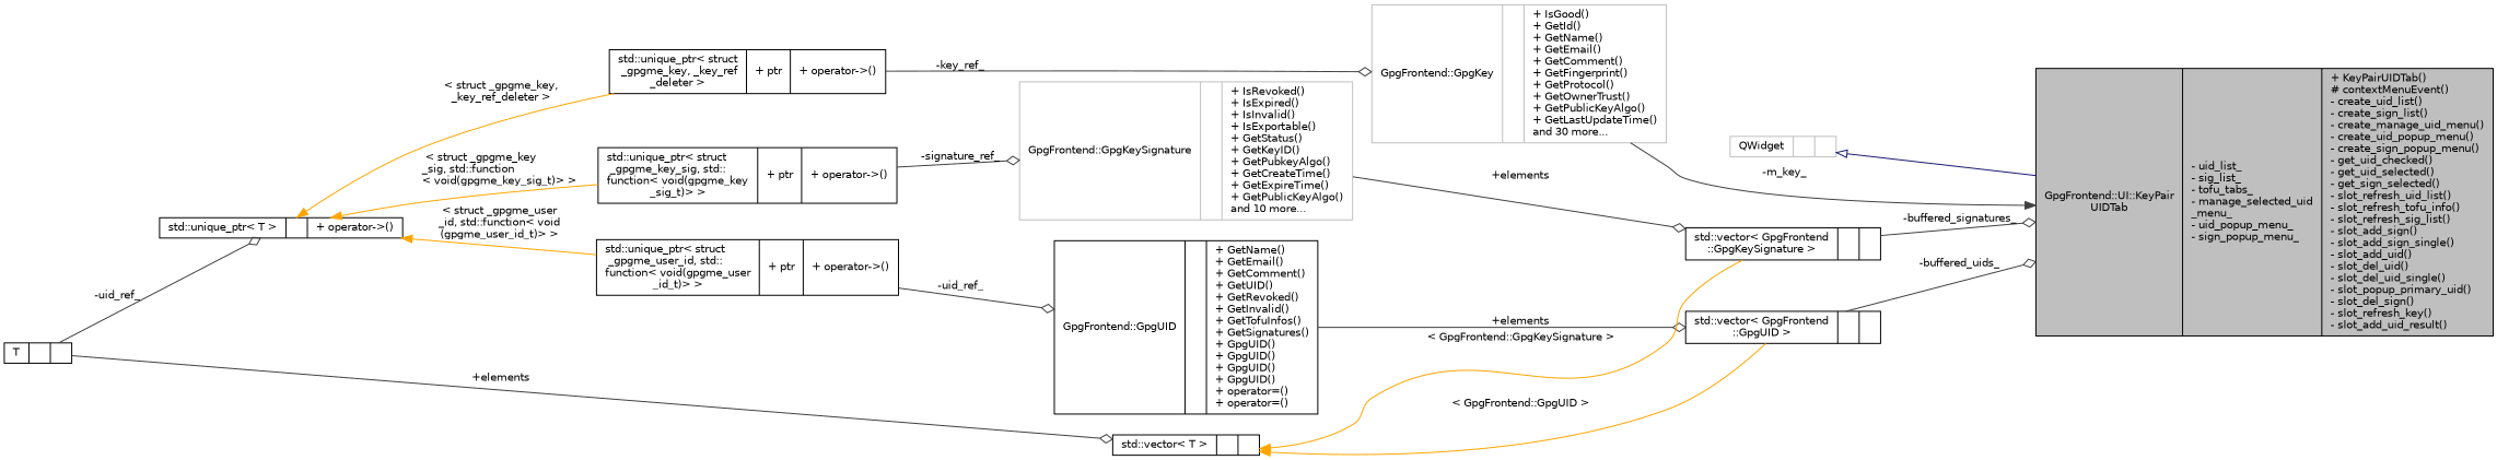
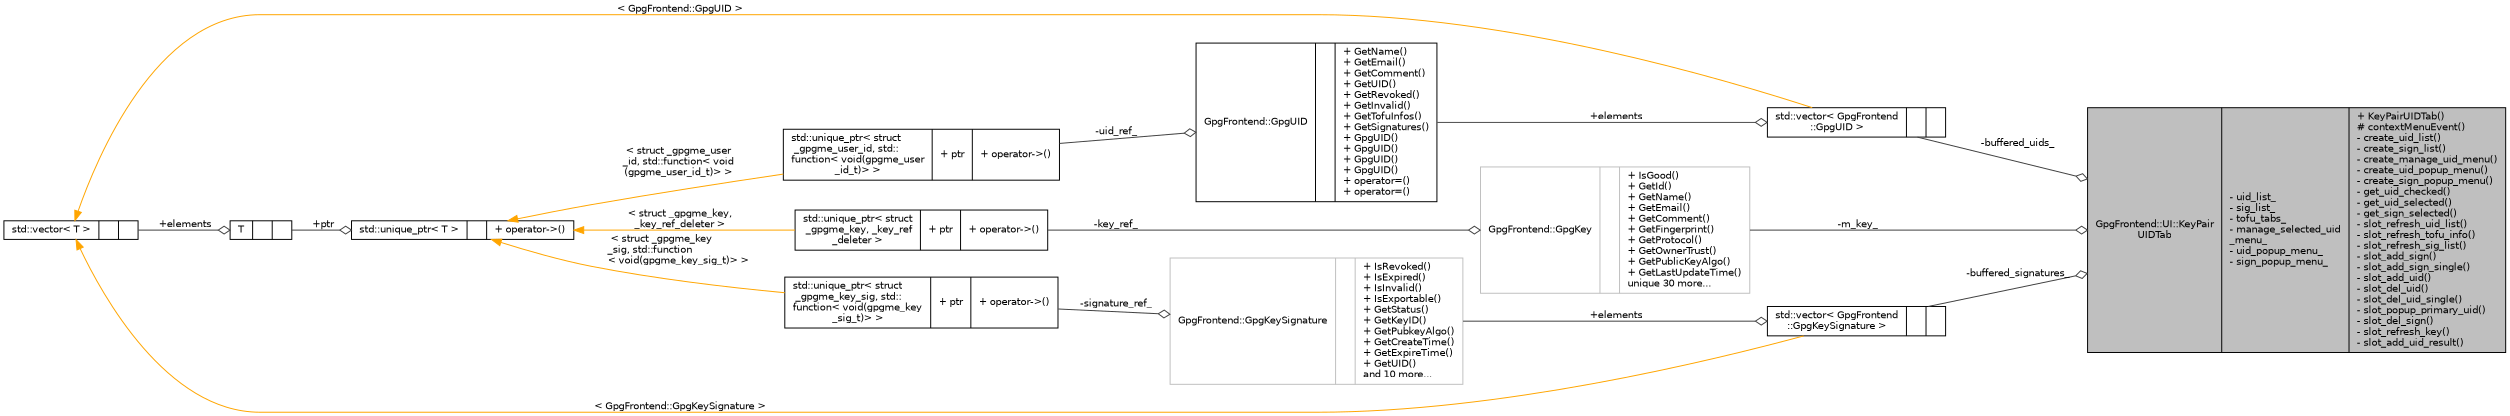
  digraph {
    rankdir=LR
    node [color=black fillcolor=white fontname=Helvetica fontsize=10 shape=record style=filled]
    edge [color=grey25 fontname=Helvetica fontsize=10 labelfontname=Helvetica labelfontsize=10 style=solid arrowhead=odiamond]
    n1 [fillcolor=grey75 fontcolor=black height=0.2 label="{GpgFrontend::UI::KeyPair\lUIDTab\n|- uid_list_\l- sig_list_\l- tofu_tabs_\l- manage_selected_uid\l_menu_\l- uid_popup_menu_\l- sign_popup_menu_\l|+ KeyPairUIDTab()\l# contextMenuEvent()\l- create_uid_list()\l- create_sign_list()\l- create_manage_uid_menu()\l- create_uid_popup_menu()\l- create_sign_popup_menu()\l- get_uid_checked()\l- get_uid_selected()\l- get_sign_selected()\l- slot_refresh_uid_list()\l- slot_refresh_tofu_info()\l- slot_refresh_sig_list()\l- slot_add_sign()\l- slot_add_sign_single()\l- slot_add_uid()\l- slot_del_uid()\l- slot_del_uid_single()\l- slot_popup_primary_uid()\l- slot_del_sign()\l- slot_refresh_key()\l- slot_add_uid_result()\l}" width=0.4]
-   n2 [color=grey75 height=0.2 label="{QWidget\n||}" width=0.4]
-   n3 [color=grey75 height=0.2 label="{GpgFrontend::GpgKey\n||+ IsGood()\l+ GetId()\l+ GetName()\l+ GetEmail()\l+ GetComment()\l+ GetFingerprint()\l+ GetProtocol()\l+ GetOwnerTrust()\l+ GetPublicKeyAlgo()\l+ GetLastUpdateTime()\land 30 more...\l}" width=0.4]
+   n3 [color=grey75 height=0.2 label="{GpgFrontend::GpgKey\n||+ IsGood()\l+ GetId()\l+ GetName()\l+ GetEmail()\l+ GetComment()\l+ GetFingerprint()\l+ GetProtocol()\l+ GetOwnerTrust()\l+ GetPublicKeyAlgo()\l+ GetLastUpdateTime()\lunique 30 more...\l}" width=0.4]
    n4 [height=0.2 label="{std::unique_ptr\< struct\l _gpgme_key, _key_ref\l_deleter \>\n|+ ptr\l|+ operator-\>()\l}" width=0.4]
    n5 [height=0.2 label="{std::unique_ptr\< T \>\n||+ operator-\>()\l}" width=0.4]
    n6 [height=0.2 label="{std::unique_ptr\< struct\l _gpgme_user_id, std::\lfunction\< void(gpgme_user\l_id_t)\> \>\n|+ ptr\l|+ operator-\>()\l}" width=0.4]
    n7 [height=0.2 label="{std::unique_ptr\< struct\l _gpgme_key_sig, std::\lfunction\< void(gpgme_key\l_sig_t)\> \>\n|+ ptr\l|+ operator-\>()\l}" width=0.4]
    n8 [height=0.2 label="{GpgFrontend::GpgUID\n||+ GetName()\l+ GetEmail()\l+ GetComment()\l+ GetUID()\l+ GetRevoked()\l+ GetInvalid()\l+ GetTofuInfos()\l+ GetSignatures()\l+ GpgUID()\l+ GpgUID()\l+ GpgUID()\l+ GpgUID()\l+ operator=()\l+ operator=()\l}" width=0.4]
-   n9 [color=grey75 height=0.2 label="{GpgFrontend::GpgKeySignature\n||+ IsRevoked()\l+ IsExpired()\l+ IsInvalid()\l+ IsExportable()\l+ GetStatus()\l+ GetKeyID()\l+ GetPubkeyAlgo()\l+ GetCreateTime()\l+ GetExpireTime()\l+ GetPublicKeyAlgo()\land 10 more...\l}" width=0.4]
+   n9 [color=grey75 height=0.2 label="{GpgFrontend::GpgKeySignature\n||+ IsRevoked()\l+ IsExpired()\l+ IsInvalid()\l+ IsExportable()\l+ GetStatus()\l+ GetKeyID()\l+ GetPubkeyAlgo()\l+ GetCreateTime()\l+ GetExpireTime()\l+ GetUID()\land 10 more...\l}" width=0.4]
    n10 [height=0.2 label="{T\n||}" width=0.4]
    n11 [height=0.2 label="{std::vector\< T \>\n||}" width=0.4]
    n12 [height=0.2 label="{std::vector\< GpgFrontend\l::GpgUID \>\n||}" width=0.4]
    n13 [height=0.2 label="{std::vector\< GpgFrontend\l::GpgKeySignature \>\n||}" width=0.4]
-   n2 -> n1 [arrowtail=onormal color=midnightblue dir=back arrowhead=""]
-   n3 -> n1 [arrowhead=normal label=" -m_key_"]
+   n3 -> n1 [label=" -m_key_"]
    n4 -> n3 [label=" -key_ref_"]
    n5 -> n4 [color=orange dir=back label=" \< struct _gpgme_key,\l _key_ref_deleter \>" arrowhead=""]
    n5 -> n6 [color=orange dir=back label=" \< struct _gpgme_user\l_id, std::function\< void\l(gpgme_user_id_t)\> \>" arrowhead=""]
    n5 -> n7 [color=orange dir=back label=" \< struct _gpgme_key\l_sig, std::function\l\< void(gpgme_key_sig_t)\> \>" arrowhead=""]
    n6 -> n8 [label=" -uid_ref_"]
    n7 -> n9 [label=" -signature_ref_"]
    n8 -> n12 [label=" +elements"]
    n9 -> n13 [label=" +elements"]
-   n10 -> n5 [label=" -uid_ref_"]
-   n10 -> n11 [label=" +elements"]
+   n10 -> n5 [label=" +ptr"]
+   n11 -> n10 [label=" +elements"]
    n11 -> n12 [color=orange dir=back label=" \< GpgFrontend::GpgUID \>" arrowhead=""]
    n11 -> n13 [color=orange dir=back label=" \< GpgFrontend::GpgKeySignature \>" arrowhead=""]
    n12 -> n1 [label=" -buffered_uids_"]
    n13 -> n1 [label=" -buffered_signatures_"]
  }
